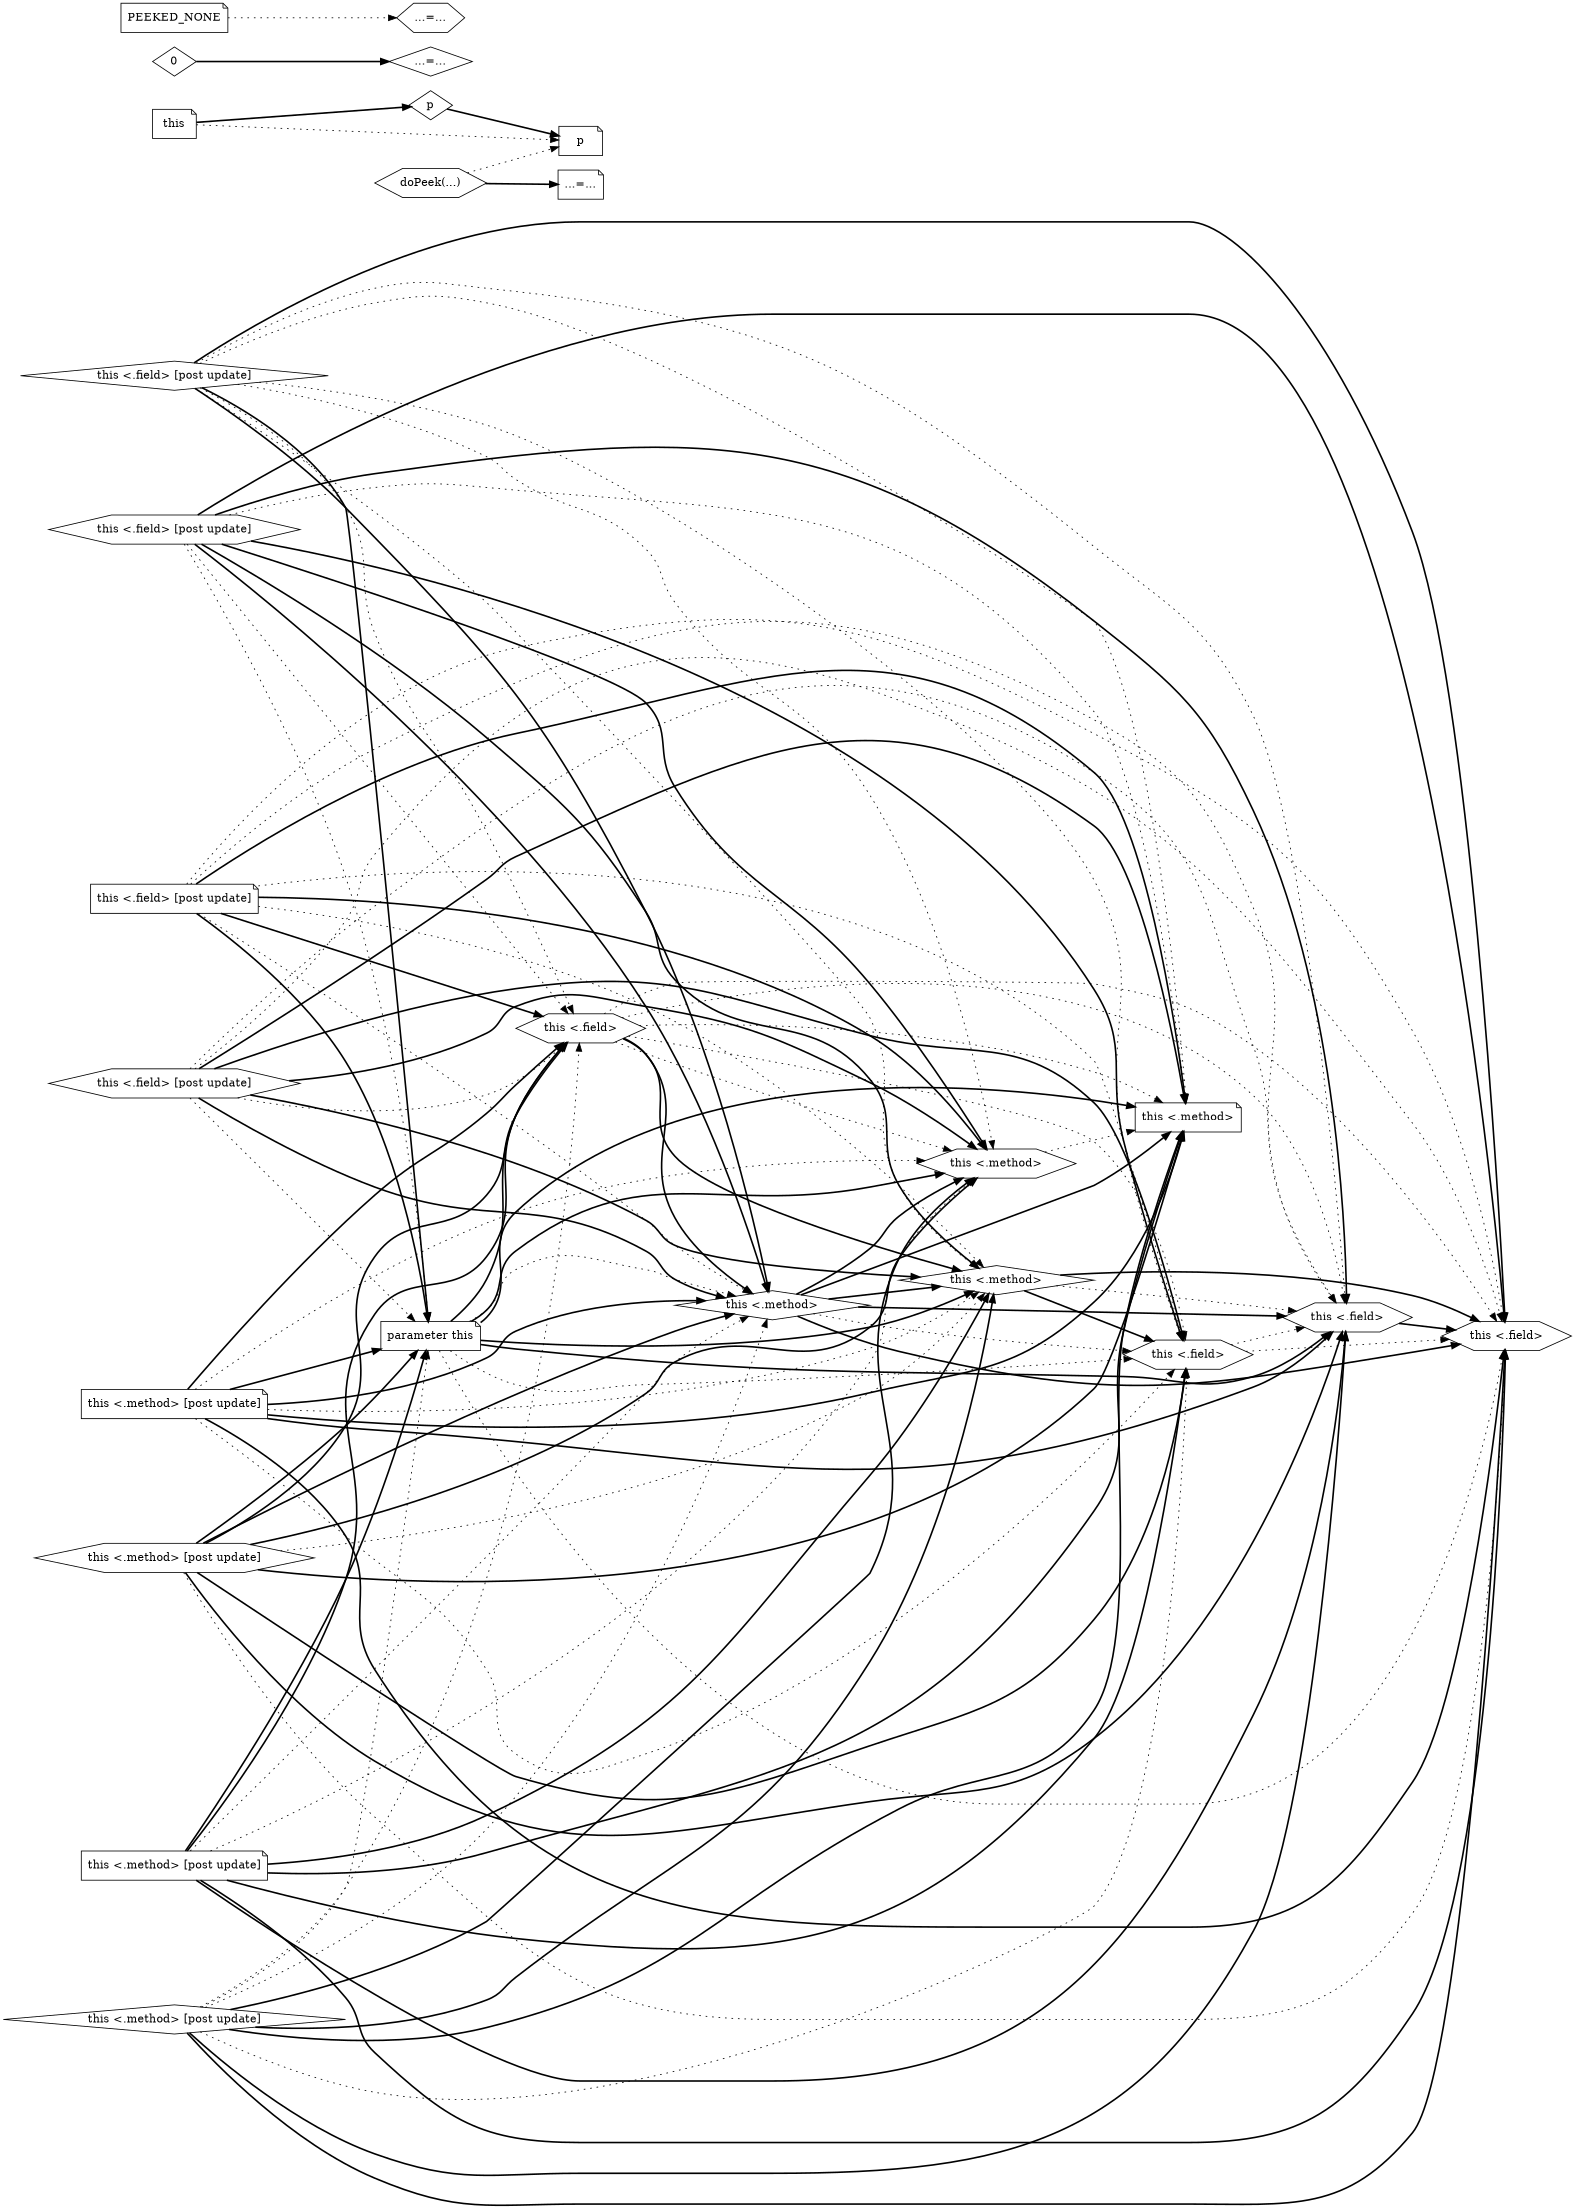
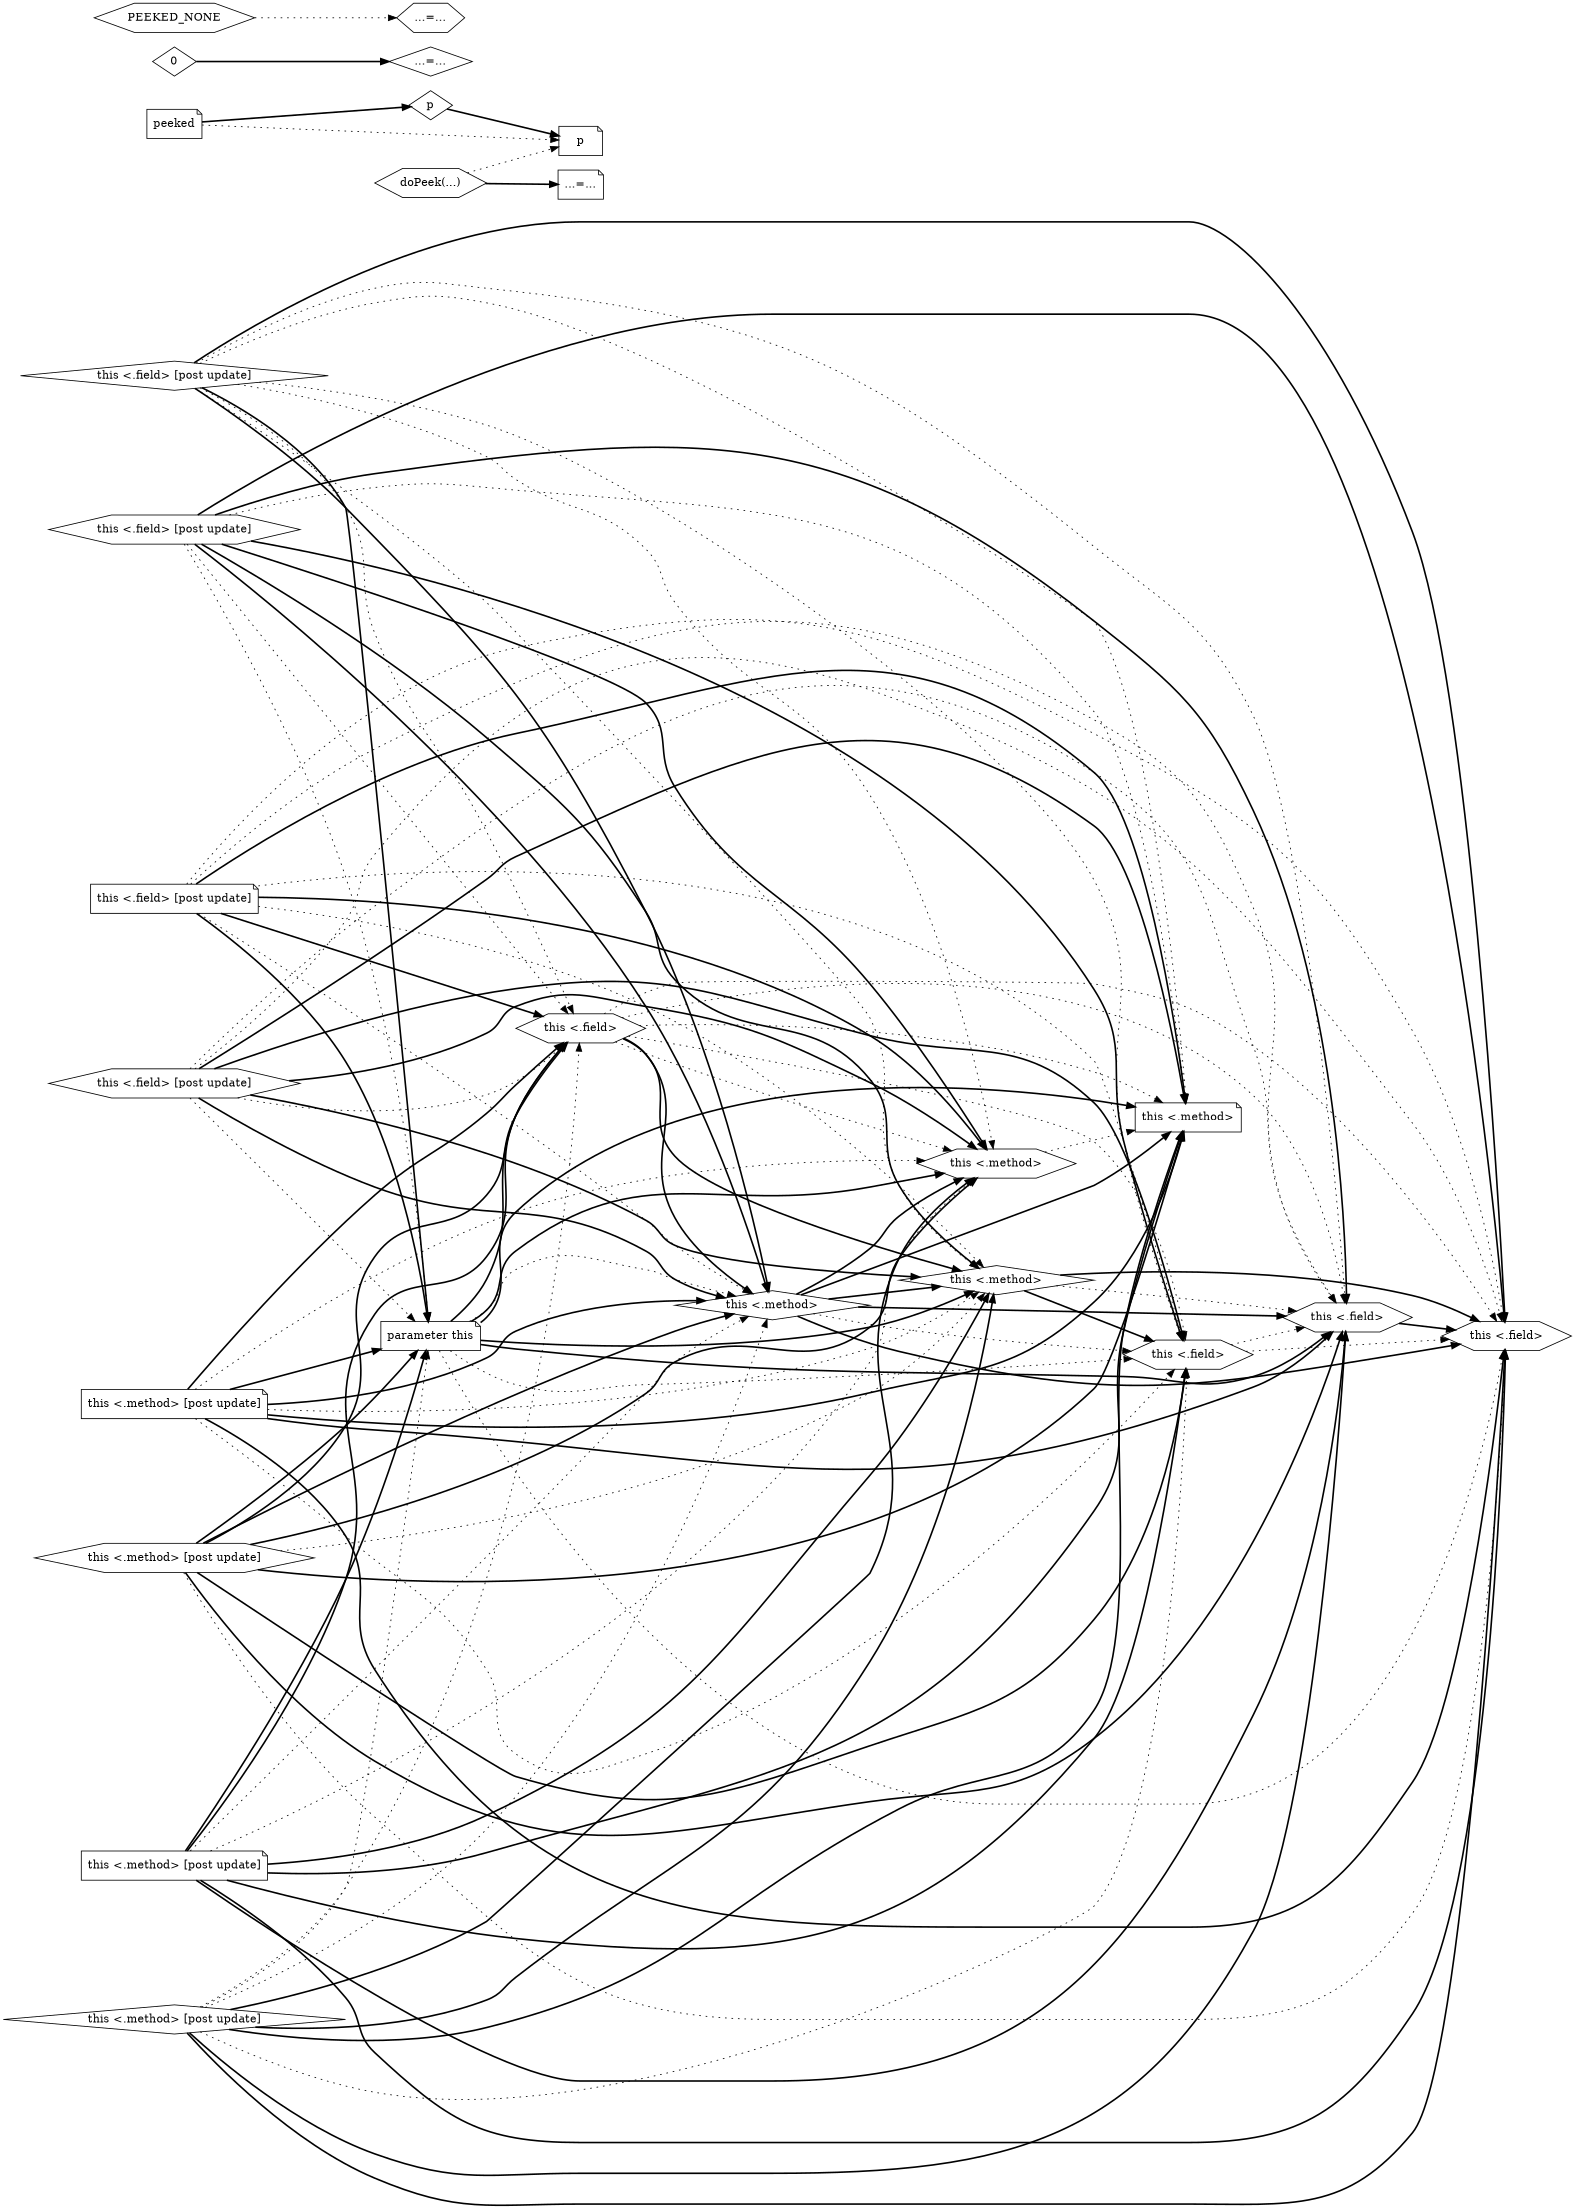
  digraph {
    compound=true
    rankdir=LR
    node [shape=hexagon]
    edge [style=bold]
    n1 [label="parameter this" shape=note]
    n2 [label="this <.field>"]
    n3 [label="this <.field>"]
    n4 [label="this <.field>"]
    n5 [label="this <.field>"]
    n6 [label="this <.method>" shape=diamond]
    n7 [label="this <.method>" shape=diamond]
    n8 [label="this <.method>" shape=note]
    n9 [label="this <.method>"]
    n10 [label="this <.field> [post update]" shape=diamond]
    n11 [label="this <.field> [post update]"]
    n12 [label="this <.field> [post update]" shape=note]
    n13 [label="this <.field> [post update]"]
    n14 [label="this <.method> [post update]" shape=note]
    n15 [label="this <.method> [post update]"]
    n16 [label="this <.method> [post update]" shape=note]
    n17 [label="this <.method> [post update]" shape=diamond]
-   n18 [label=this shape=note]
+   n18 [label=peeked shape=note]
    n19 [label=p shape=diamond]
    n20 [label=p shape=note]
    n21 [label="doPeek(...)"]
    n22 [label="...=..." shape=note]
    n23 [label=0 shape=diamond]
    n24 [label="...=..." shape=diamond]
-   n25 [label=PEEKED_NONE shape=note]
+   n25 [label=PEEKED_NONE]
    n26 [label="...=..."]
    n1 -> n2
    n1 -> n3 [style=dotted]
    n1 -> n4
    n1 -> n5 [style=dotted]
    n1 -> n6 [style=dotted]
    n1 -> n7
    n1 -> n8
    n1 -> n9
    n2 -> n3 [style=dotted]
    n2 -> n4 [style=dotted]
    n2 -> n5 [style=dotted]
    n2 -> n6
    n2 -> n7
    n2 -> n8 [style=dotted]
    n2 -> n9 [style=dotted]
    n3 -> n4 [style=dotted]
    n3 -> n5 [style=dotted]
    n4 -> n5
    n6 -> n3 [style=dotted]
    n6 -> n4
    n6 -> n5
    n6 -> n7
    n6 -> n8
    n6 -> n9
    n7 -> n3
    n7 -> n4 [style=dotted]
    n7 -> n5
    n9 -> n8 [style=dotted]
    n10 -> n1
    n10 -> n2 [style=dotted]
    n10 -> n3 [style=dotted]
    n10 -> n4 [style=dotted]
    n10 -> n5
    n10 -> n6
    n10 -> n7 [style=dotted]
    n10 -> n8 [style=dotted]
    n10 -> n9 [style=dotted]
    n11 -> n1 [style=dotted]
    n11 -> n2 [style=dotted]
    n11 -> n3
    n11 -> n4
    n11 -> n5
    n11 -> n6
    n11 -> n7
    n11 -> n8 [style=dotted]
    n11 -> n9
    n12 -> n1
    n12 -> n2
    n12 -> n3 [style=dotted]
    n12 -> n4 [style=dotted]
    n12 -> n5 [style=dotted]
    n12 -> n6 [style=dotted]
    n12 -> n7 [style=dotted]
    n12 -> n8
    n12 -> n9
    n13 -> n1 [style=dotted]
    n13 -> n2 [style=dotted]
    n13 -> n3
    n13 -> n4 [style=dotted]
    n13 -> n5 [style=dotted]
    n13 -> n6
    n13 -> n7
    n13 -> n8
    n13 -> n9
    n14 -> n1
    n14 -> n2
    n14 -> n3 [style=dotted]
    n14 -> n4
    n14 -> n5
    n14 -> n6
    n14 -> n7 [style=dotted]
    n14 -> n8
    n14 -> n9 [style=dotted]
    n15 -> n1
    n15 -> n2
    n15 -> n3
    n15 -> n4
    n15 -> n5 [style=dotted]
    n15 -> n6
    n15 -> n7 [style=dotted]
    n15 -> n8
    n15 -> n9
    n16 -> n1
    n16 -> n2
    n16 -> n3
    n16 -> n4
    n16 -> n5
    n16 -> n6 [style=dotted]
    n16 -> n7
    n16 -> n8
    n16 -> n9 [style=dotted]
    n17 -> n1 [style=dotted]
    n17 -> n2 [style=dotted]
    n17 -> n3 [style=dotted]
    n17 -> n4
    n17 -> n5
    n17 -> n6 [style=dotted]
    n17 -> n7
    n17 -> n8
    n17 -> n9
    n18 -> n19
    n18 -> n20 [style=dotted]
    n19 -> n20
    n21 -> n20 [style=dotted]
    n21 -> n22
    n23 -> n24
    n25 -> n26 [style=dotted]
  }
